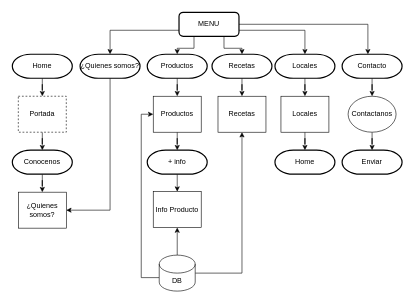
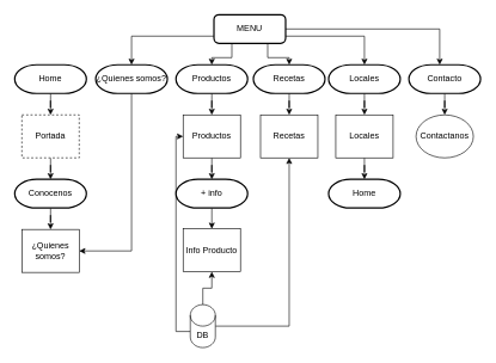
  <mxCell id="0" />
  <mxCell id="1" parent="0" />
  <mxCell id="2" style="edgeStyle=orthogonalEdgeStyle;rounded=0;orthogonalLoop=1;jettySize=auto;html=1;exitX=0.25;exitY=1;exitDx=0;exitDy=0;entryX=0.5;entryY=0;entryDx=0;entryDy=0;entryPerimeter=0;" edge="1" parent="1" source="7" target="13"><mxGeometry relative="1" as="geometry" /></mxCell>
  <mxCell id="3" style="edgeStyle=orthogonalEdgeStyle;rounded=0;orthogonalLoop=1;jettySize=auto;html=1;exitX=1;exitY=0.5;exitDx=0;exitDy=0;entryX=0.43;entryY=0;entryDx=0;entryDy=0;entryPerimeter=0;" edge="1" parent="1" source="7" target="17"><mxGeometry relative="1" as="geometry" /></mxCell>
  <mxCell id="4" style="edgeStyle=orthogonalEdgeStyle;rounded=0;orthogonalLoop=1;jettySize=auto;html=1;exitX=1;exitY=0.75;exitDx=0;exitDy=0;entryX=0.5;entryY=0;entryDx=0;entryDy=0;entryPerimeter=0;" edge="1" parent="1" source="7" target="15"><mxGeometry relative="1" as="geometry" /></mxCell>
  <mxCell id="5" style="edgeStyle=orthogonalEdgeStyle;rounded=0;orthogonalLoop=1;jettySize=auto;html=1;exitX=0;exitY=0.75;exitDx=0;exitDy=0;entryX=0.5;entryY=0;entryDx=0;entryDy=0;entryPerimeter=0;" edge="1" parent="1" source="7" target="11"><mxGeometry relative="1" as="geometry" /></mxCell>
  <mxCell id="6" style="edgeStyle=orthogonalEdgeStyle;rounded=0;orthogonalLoop=1;jettySize=auto;html=1;exitX=0.75;exitY=1;exitDx=0;exitDy=0;entryX=0.5;entryY=0;entryDx=0;entryDy=0;entryPerimeter=0;" edge="1" parent="1" source="7" target="38"><mxGeometry relative="1" as="geometry" /></mxCell>
  <mxCell id="7" value="MENU" style="rounded=1;whiteSpace=wrap;html=1;absoluteArcSize=1;arcSize=14;strokeWidth=2;" vertex="1" parent="1"><mxGeometry x="298" y="20" width="100" height="40" as="geometry" /></mxCell>
  <mxCell id="8" value="" style="edgeStyle=orthogonalEdgeStyle;rounded=0;orthogonalLoop=1;jettySize=auto;html=1;" edge="1" parent="1" source="9" target="19"><mxGeometry relative="1" as="geometry" /></mxCell>
  <mxCell id="9" value="Home" style="strokeWidth=2;html=1;shape=mxgraph.flowchart.terminator;whiteSpace=wrap;" vertex="1" parent="1"><mxGeometry x="20" y="90" width="100" height="40" as="geometry" /></mxCell>
  <mxCell id="10" style="edgeStyle=orthogonalEdgeStyle;rounded=0;orthogonalLoop=1;jettySize=auto;html=1;entryX=1;entryY=0.5;entryDx=0;entryDy=0;exitX=0.5;exitY=1;exitDx=0;exitDy=0;exitPerimeter=0;" edge="1" parent="1" source="11" target="22"><mxGeometry relative="1" as="geometry" /></mxCell>
  <mxCell id="11" value="¿Quienes somos?" style="strokeWidth=2;html=1;shape=mxgraph.flowchart.terminator;whiteSpace=wrap;" vertex="1" parent="1"><mxGeometry x="133" y="90" width="100" height="40" as="geometry" /></mxCell>
  <mxCell id="12" value="" style="edgeStyle=orthogonalEdgeStyle;rounded=0;orthogonalLoop=1;jettySize=auto;html=1;" edge="1" parent="1" source="13" target="24"><mxGeometry relative="1" as="geometry" /></mxCell>
  <mxCell id="13" value="Productos" style="strokeWidth=2;html=1;shape=mxgraph.flowchart.terminator;whiteSpace=wrap;" vertex="1" parent="1"><mxGeometry x="245" y="90" width="100" height="40" as="geometry" /></mxCell>
  <mxCell id="14" value="" style="edgeStyle=orthogonalEdgeStyle;rounded=0;orthogonalLoop=1;jettySize=auto;html=1;" edge="1" parent="1" source="15" target="30"><mxGeometry relative="1" as="geometry" /></mxCell>
  <mxCell id="15" value="Locales" style="strokeWidth=2;html=1;shape=mxgraph.flowchart.terminator;whiteSpace=wrap;" vertex="1" parent="1"><mxGeometry x="458" y="90" width="100" height="40" as="geometry" /></mxCell>
  <mxCell id="16" value="" style="edgeStyle=orthogonalEdgeStyle;rounded=0;orthogonalLoop=1;jettySize=auto;html=1;" edge="1" parent="1" source="17" target="32"><mxGeometry relative="1" as="geometry" /></mxCell>
  <mxCell id="17" value="Contacto" style="strokeWidth=2;html=1;shape=mxgraph.flowchart.terminator;whiteSpace=wrap;" vertex="1" parent="1"><mxGeometry x="570" y="90" width="100" height="40" as="geometry" /></mxCell>
  <mxCell id="18" value="" style="edgeStyle=orthogonalEdgeStyle;rounded=0;orthogonalLoop=1;jettySize=auto;html=1;" edge="1" parent="1" source="19" target="21"><mxGeometry relative="1" as="geometry" /></mxCell>
  <mxCell id="19" value="Portada" style="rounded=0;whiteSpace=wrap;html=1;dashed=1;" vertex="1" parent="1"><mxGeometry x="30" y="160" width="80" height="60" as="geometry" /></mxCell>
  <mxCell id="20" value="" style="edgeStyle=orthogonalEdgeStyle;rounded=0;orthogonalLoop=1;jettySize=auto;html=1;" edge="1" parent="1" source="21" target="22"><mxGeometry relative="1" as="geometry" /></mxCell>
  <mxCell id="21" value="Conocenos" style="strokeWidth=2;html=1;shape=mxgraph.flowchart.terminator;whiteSpace=wrap;" vertex="1" parent="1"><mxGeometry x="20" y="250" width="100" height="40" as="geometry" /></mxCell>
  <mxCell id="22" value="¿Quienes somos?" style="rounded=0;whiteSpace=wrap;html=1;" vertex="1" parent="1"><mxGeometry x="30" y="320" width="80" height="60" as="geometry" /></mxCell>
  <mxCell id="23" value="" style="edgeStyle=orthogonalEdgeStyle;rounded=0;orthogonalLoop=1;jettySize=auto;html=1;" edge="1" parent="1" source="24" target="34"><mxGeometry relative="1" as="geometry" /></mxCell>
  <mxCell id="24" value="Productos" style="rounded=0;whiteSpace=wrap;html=1;" vertex="1" parent="1"><mxGeometry x="255" y="160" width="80" height="60" as="geometry" /></mxCell>
  <mxCell id="25" style="edgeStyle=orthogonalEdgeStyle;rounded=0;orthogonalLoop=1;jettySize=auto;html=1;exitX=0;exitY=0;exitDx=0;exitDy=37.5;exitPerimeter=0;entryX=0;entryY=0.5;entryDx=0;entryDy=0;" edge="1" parent="1" source="28" target="24"><mxGeometry relative="1" as="geometry" /></mxCell>
  <mxCell id="26" value="" style="edgeStyle=orthogonalEdgeStyle;rounded=0;orthogonalLoop=1;jettySize=auto;html=1;" edge="1" parent="1" source="28" target="35"><mxGeometry relative="1" as="geometry" /></mxCell>
  <mxCell id="27" style="edgeStyle=orthogonalEdgeStyle;rounded=0;orthogonalLoop=1;jettySize=auto;html=1;exitX=1;exitY=0.5;exitDx=0;exitDy=0;exitPerimeter=0;entryX=0.5;entryY=1;entryDx=0;entryDy=0;" edge="1" parent="1" source="28" target="39"><mxGeometry relative="1" as="geometry" /></mxCell>
- <mxCell id="28" value="DB" style="shape=cylinder3;whiteSpace=wrap;html=1;boundedLbl=1;backgroundOutline=1;size=15;" vertex="1" parent="1"><mxGeometry x="265" y="425" width="60" height="60" as="geometry" /></mxCell>
+ <mxCell id="28" value="DB" style="shape=cylinder3;whiteSpace=wrap;html=1;boundedLbl=1;backgroundOutline=1;size=15;" vertex="1" parent="1"><mxGeometry x="265" y="425" width="35" height="60" as="geometry" /></mxCell>
  <mxCell id="29" value="" style="edgeStyle=orthogonalEdgeStyle;rounded=0;orthogonalLoop=1;jettySize=auto;html=1;" edge="1" parent="1" source="30" target="40"><mxGeometry relative="1" as="geometry" /></mxCell>
  <mxCell id="30" value="Locales" style="rounded=0;whiteSpace=wrap;html=1;" vertex="1" parent="1"><mxGeometry x="468" y="160" width="80" height="60" as="geometry" /></mxCell>
- <mxCell id="31" value="" style="edgeStyle=orthogonalEdgeStyle;rounded=0;orthogonalLoop=1;jettySize=auto;html=1;" edge="1" parent="1" source="32" target="36"><mxGeometry relative="1" as="geometry" /></mxCell>
  <mxCell id="32" value="Contactanos" style="ellipse;whiteSpace=wrap;html=1;" vertex="1" parent="1"><mxGeometry x="580" y="160" width="80" height="60" as="geometry" /></mxCell>
  <mxCell id="33" style="edgeStyle=orthogonalEdgeStyle;rounded=0;orthogonalLoop=1;jettySize=auto;html=1;exitX=0.5;exitY=1;exitDx=0;exitDy=0;exitPerimeter=0;entryX=0.5;entryY=0;entryDx=0;entryDy=0;" edge="1" parent="1" source="34" target="35"><mxGeometry relative="1" as="geometry" /></mxCell>
  <mxCell id="34" value="+ info" style="strokeWidth=2;html=1;shape=mxgraph.flowchart.terminator;whiteSpace=wrap;" vertex="1" parent="1"><mxGeometry x="245" y="250" width="100" height="40" as="geometry" /></mxCell>
  <mxCell id="35" value="Info Producto" style="rounded=0;whiteSpace=wrap;html=1;" vertex="1" parent="1"><mxGeometry x="255" y="319" width="80" height="60" as="geometry" /></mxCell>
- <mxCell id="36" value="Enviar" style="strokeWidth=2;html=1;shape=mxgraph.flowchart.terminator;whiteSpace=wrap;" vertex="1" parent="1"><mxGeometry x="570" y="250" width="100" height="40" as="geometry" /></mxCell>
  <mxCell id="37" value="" style="edgeStyle=orthogonalEdgeStyle;rounded=0;orthogonalLoop=1;jettySize=auto;html=1;" edge="1" parent="1" source="38" target="39"><mxGeometry relative="1" as="geometry" /></mxCell>
  <mxCell id="38" value="Recetas" style="strokeWidth=2;html=1;shape=mxgraph.flowchart.terminator;whiteSpace=wrap;" vertex="1" parent="1"><mxGeometry x="353" y="90" width="100" height="40" as="geometry" /></mxCell>
  <mxCell id="39" value="Recetas" style="rounded=0;whiteSpace=wrap;html=1;" vertex="1" parent="1"><mxGeometry x="363" y="160" width="80" height="60" as="geometry" /></mxCell>
  <mxCell id="40" value="Home" style="strokeWidth=2;html=1;shape=mxgraph.flowchart.terminator;whiteSpace=wrap;" vertex="1" parent="1"><mxGeometry x="458" y="250" width="100" height="40" as="geometry" /></mxCell>
